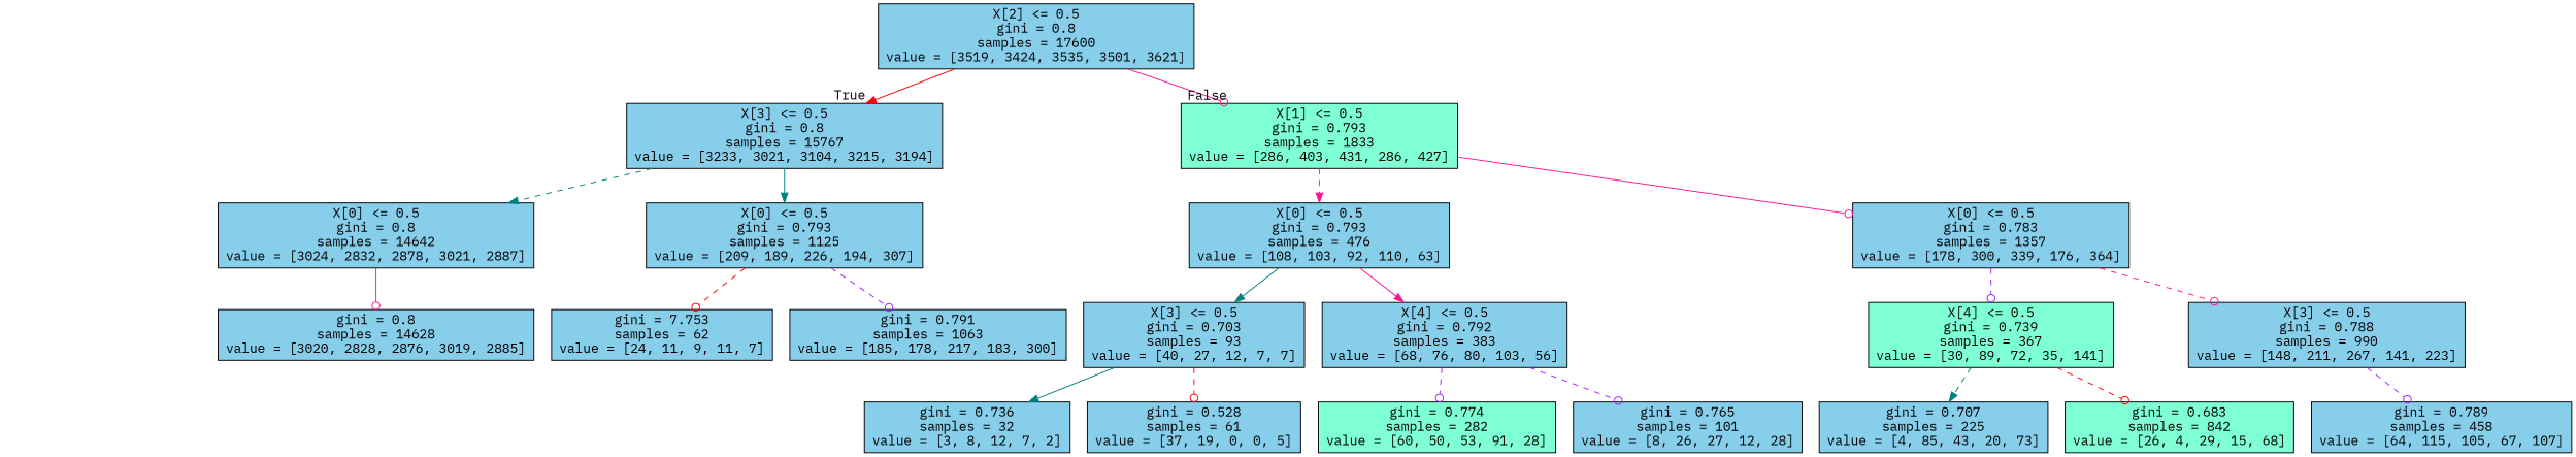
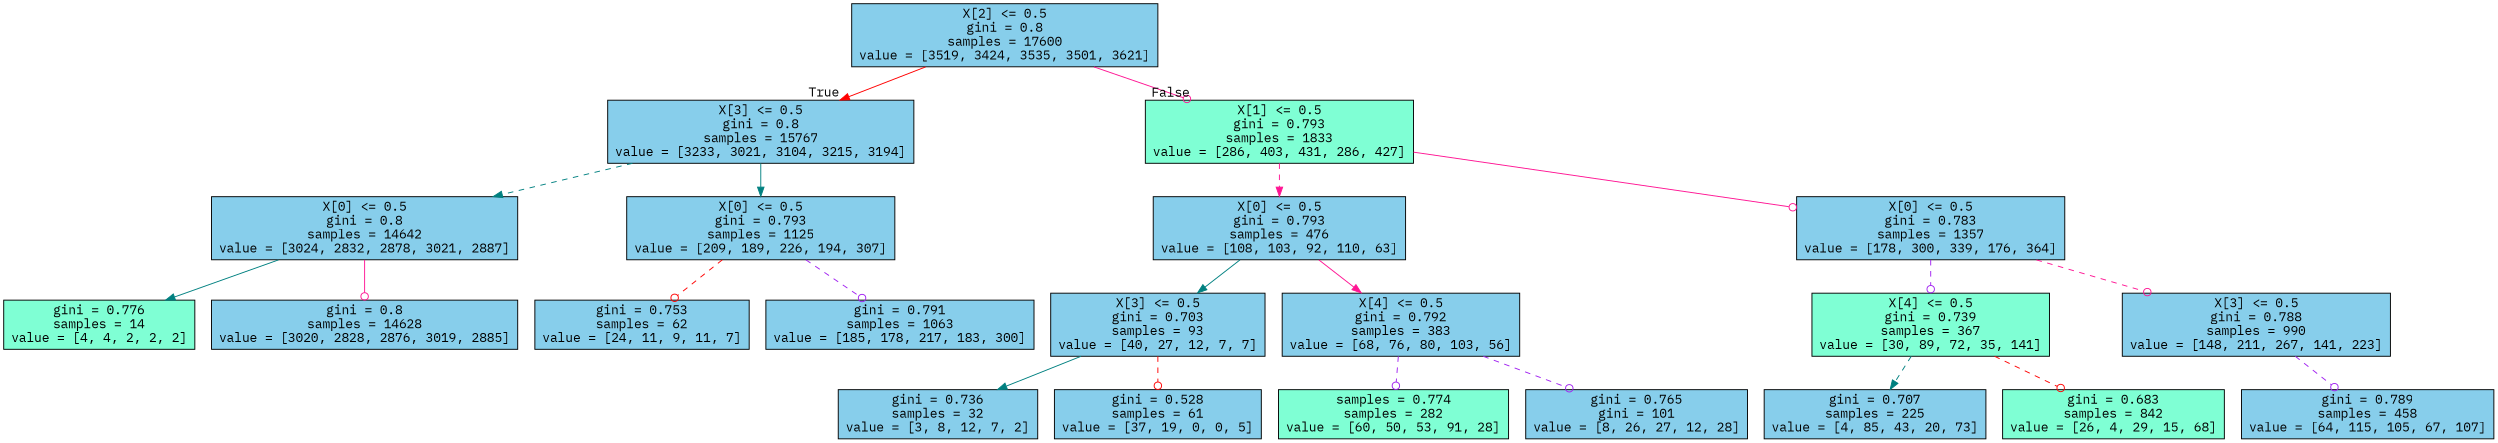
  digraph {
    fontname="IBM Plex Mono"
    node [fillcolor=skyblue fontname="IBM Plex Mono" shape=box style=filled]
    edge [arrowhead=odot color=deeppink fontname="IBM Plex Mono" style=dashed]
    n1 [label="X[2] <= 0.5\ngini = 0.8\nsamples = 17600\nvalue = [3519, 3424, 3535, 3501, 3621]"]
    n2 [label="X[3] <= 0.5\ngini = 0.8\nsamples = 15767\nvalue = [3233, 3021, 3104, 3215, 3194]"]
    n3 [fillcolor=aquamarine label="X[1] <= 0.5\ngini = 0.793\nsamples = 1833\nvalue = [286, 403, 431, 286, 427]"]
    n4 [label="X[0] <= 0.5\ngini = 0.8\nsamples = 14642\nvalue = [3024, 2832, 2878, 3021, 2887]"]
    n5 [label="X[0] <= 0.5\ngini = 0.793\nsamples = 1125\nvalue = [209, 189, 226, 194, 307]"]
    n6 [label="X[0] <= 0.5\ngini = 0.793\nsamples = 476\nvalue = [108, 103, 92, 110, 63]"]
    n7 [label="X[0] <= 0.5\ngini = 0.783\nsamples = 1357\nvalue = [178, 300, 339, 176, 364]"]
+   n8 [fillcolor=aquamarine label="gini = 0.776\nsamples = 14\nvalue = [4, 4, 2, 2, 2]"]
    n9 [label="gini = 0.8\nsamples = 14628\nvalue = [3020, 2828, 2876, 3019, 2885]"]
-   n10 [label="gini = 7.753\nsamples = 62\nvalue = [24, 11, 9, 11, 7]"]
+   n10 [label="gini = 0.753\nsamples = 62\nvalue = [24, 11, 9, 11, 7]"]
    n11 [label="gini = 0.791\nsamples = 1063\nvalue = [185, 178, 217, 183, 300]"]
    n12 [label="X[3] <= 0.5\ngini = 0.703\nsamples = 93\nvalue = [40, 27, 12, 7, 7]"]
    n13 [label="X[4] <= 0.5\ngini = 0.792\nsamples = 383\nvalue = [68, 76, 80, 103, 56]"]
    n14 [fillcolor=aquamarine label="X[4] <= 0.5\ngini = 0.739\nsamples = 367\nvalue = [30, 89, 72, 35, 141]"]
    n15 [label="X[3] <= 0.5\ngini = 0.788\nsamples = 990\nvalue = [148, 211, 267, 141, 223]"]
    n16 [label="gini = 0.736\nsamples = 32\nvalue = [3, 8, 12, 7, 2]"]
    n17 [label="gini = 0.528\nsamples = 61\nvalue = [37, 19, 0, 0, 5]"]
-   n18 [fillcolor=aquamarine label="gini = 0.774\nsamples = 282\nvalue = [60, 50, 53, 91, 28]"]
-   n19 [label="gini = 0.765\nsamples = 101\nvalue = [8, 26, 27, 12, 28]"]
+   n18 [fillcolor=aquamarine label="samples = 0.774\nsamples = 282\nvalue = [60, 50, 53, 91, 28]"]
+   n19 [label="gini = 0.765\ngini = 101\nvalue = [8, 26, 27, 12, 28]"]
    n20 [label="gini = 0.707\nsamples = 225\nvalue = [4, 85, 43, 20, 73]"]
    n21 [fillcolor=aquamarine label="gini = 0.683\nsamples = 842\nvalue = [26, 4, 29, 15, 68]"]
    n22 [label="gini = 0.789\nsamples = 458\nvalue = [64, 115, 105, 67, 107]"]
    n1 -> n2 [arrowhead=normal color=red headlabel=True labelangle=45 labeldistance=2.5 style=solid]
    n1 -> n3 [headlabel=False labelangle=-45 labeldistance=2.5 style=solid]
    n2 -> n4 [arrowhead=normal color=teal]
    n2 -> n5 [arrowhead=normal color=teal style=solid]
    n3 -> n6 [arrowhead=normal]
    n3 -> n7 [style=solid]
+   n4 -> n8 [arrowhead=normal color=teal style=solid]
    n4 -> n9 [style=solid]
    n5 -> n10 [color=red]
    n5 -> n11 [color=purple]
    n6 -> n12 [arrowhead=normal color=teal style=solid]
    n6 -> n13 [arrowhead=normal style=solid]
    n7 -> n14 [color=purple]
    n7 -> n15
    n12 -> n16 [arrowhead=normal color=teal style=solid]
    n12 -> n17 [color=red]
    n13 -> n18 [color=purple]
    n13 -> n19 [color=purple]
    n14 -> n20 [arrowhead=normal color=teal]
    n14 -> n21 [color=red]
    n15 -> n22 [color=purple]
  }
